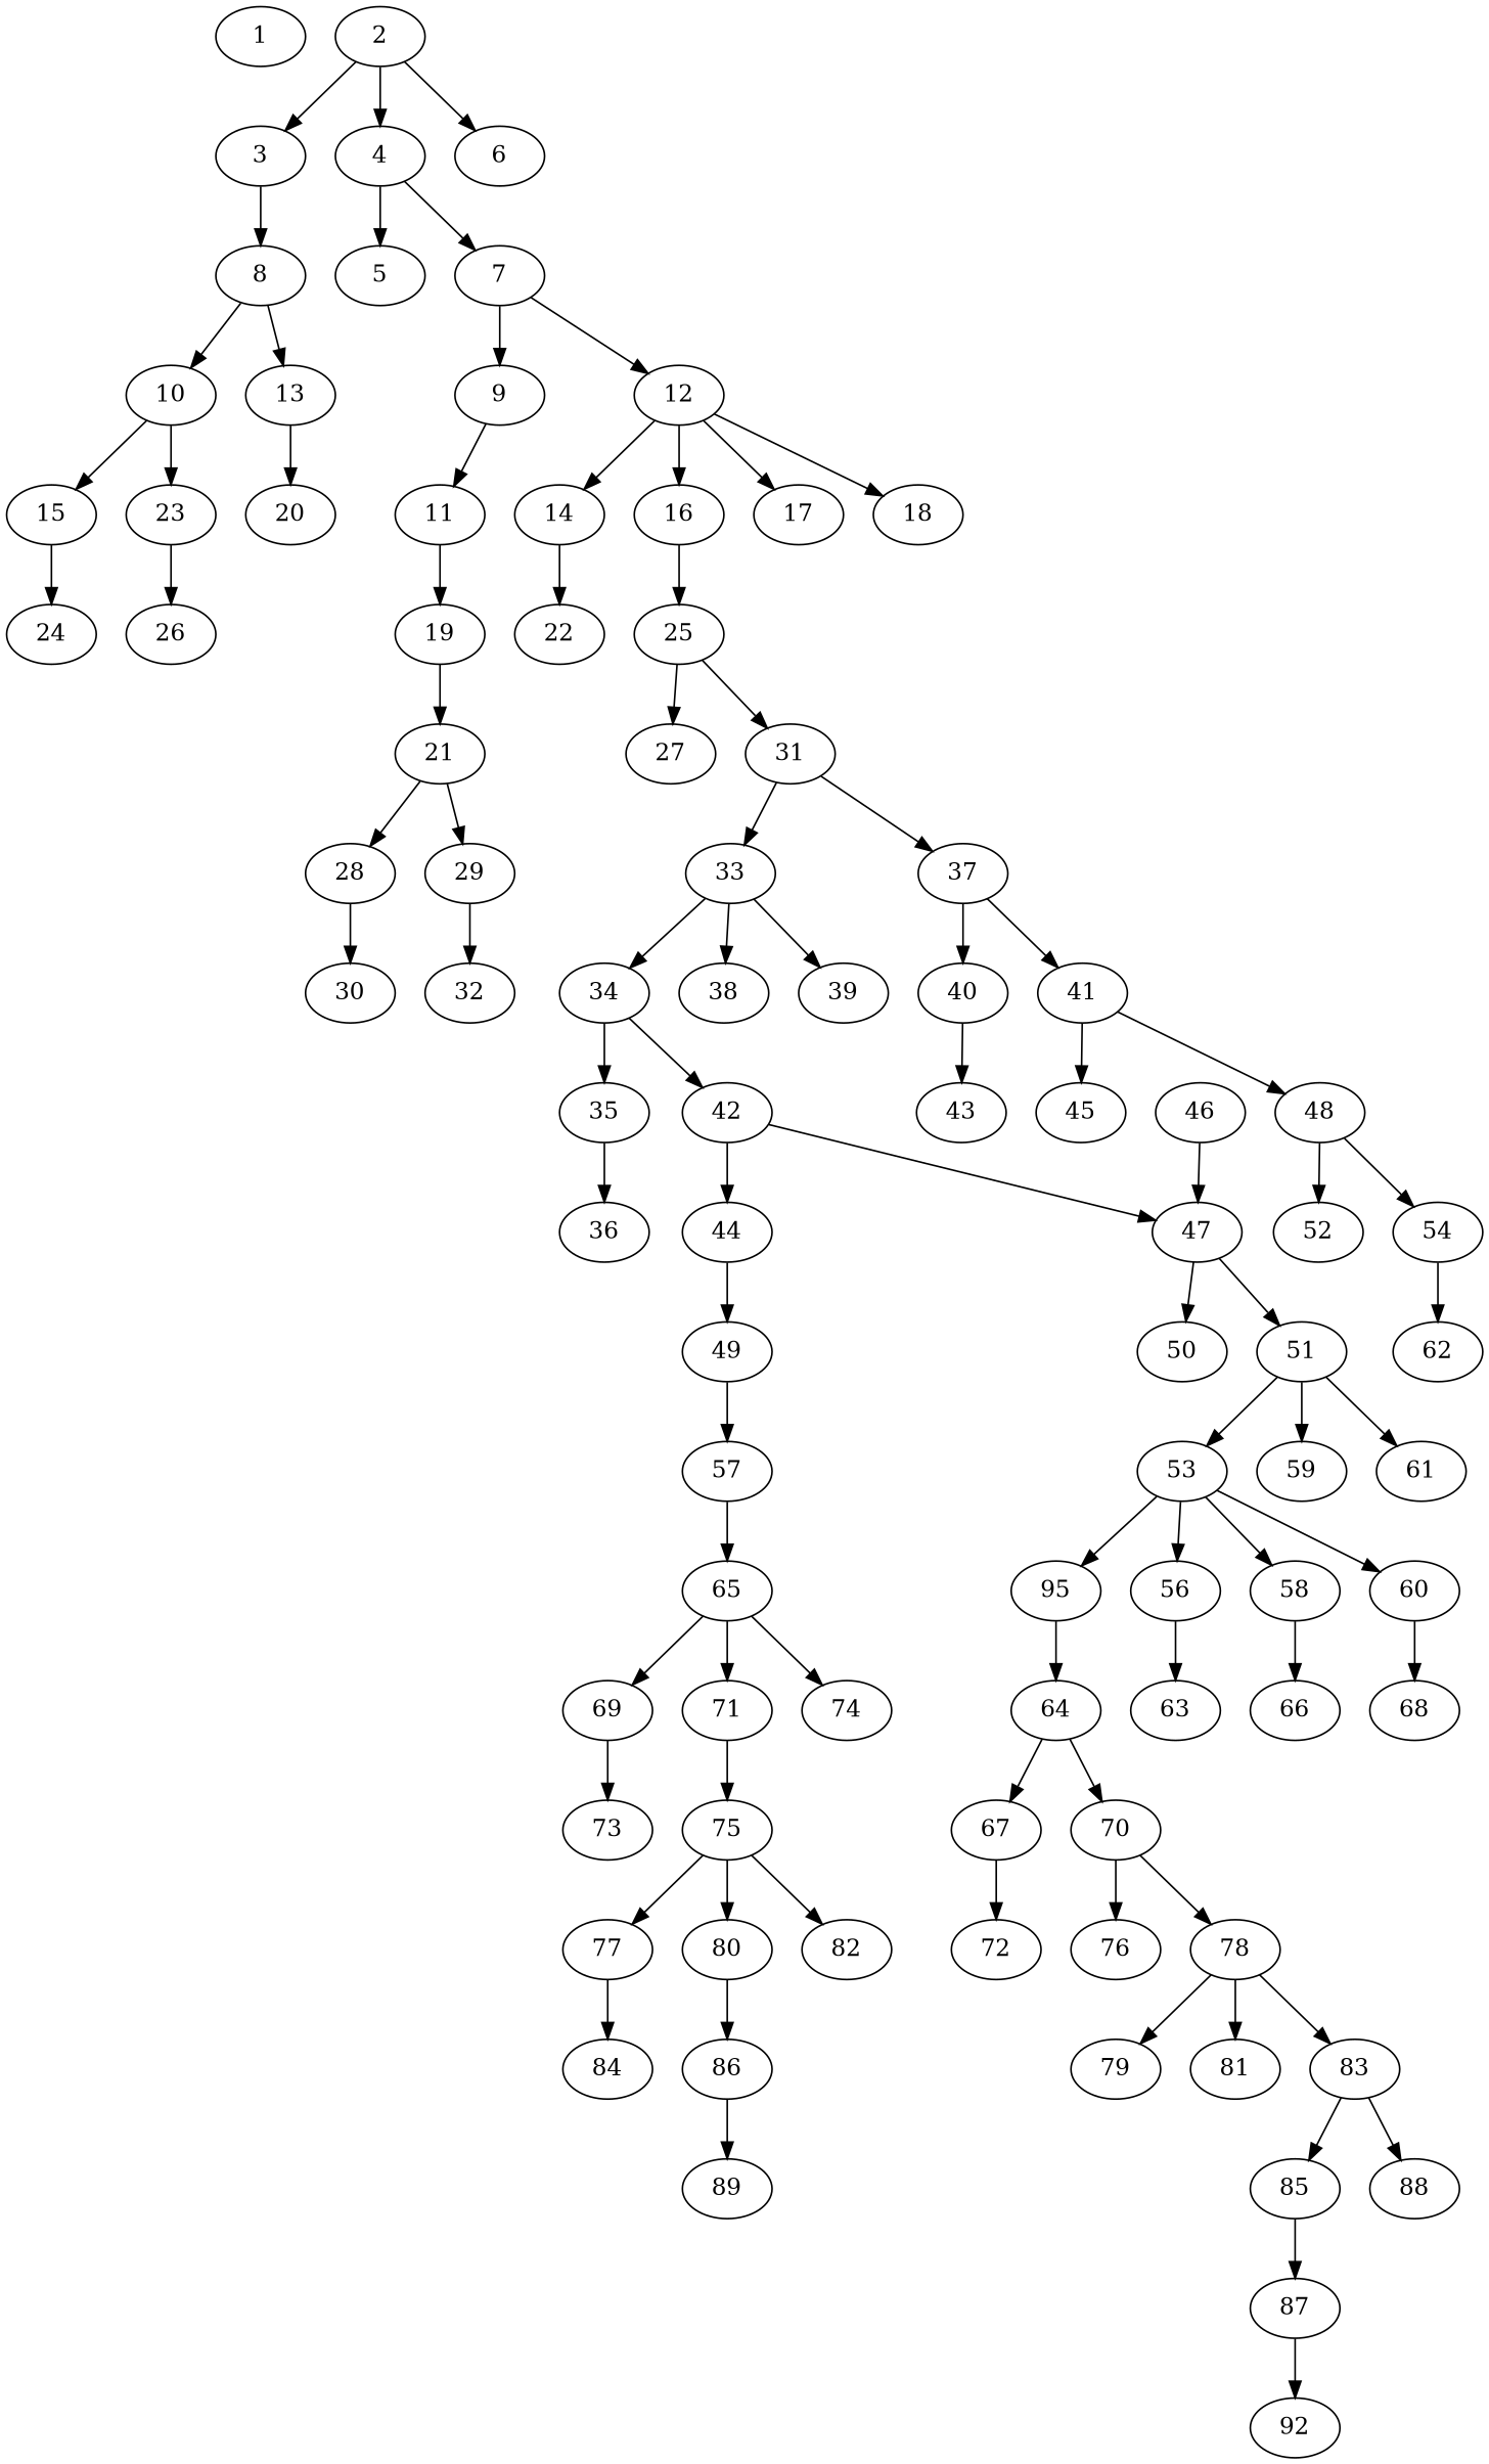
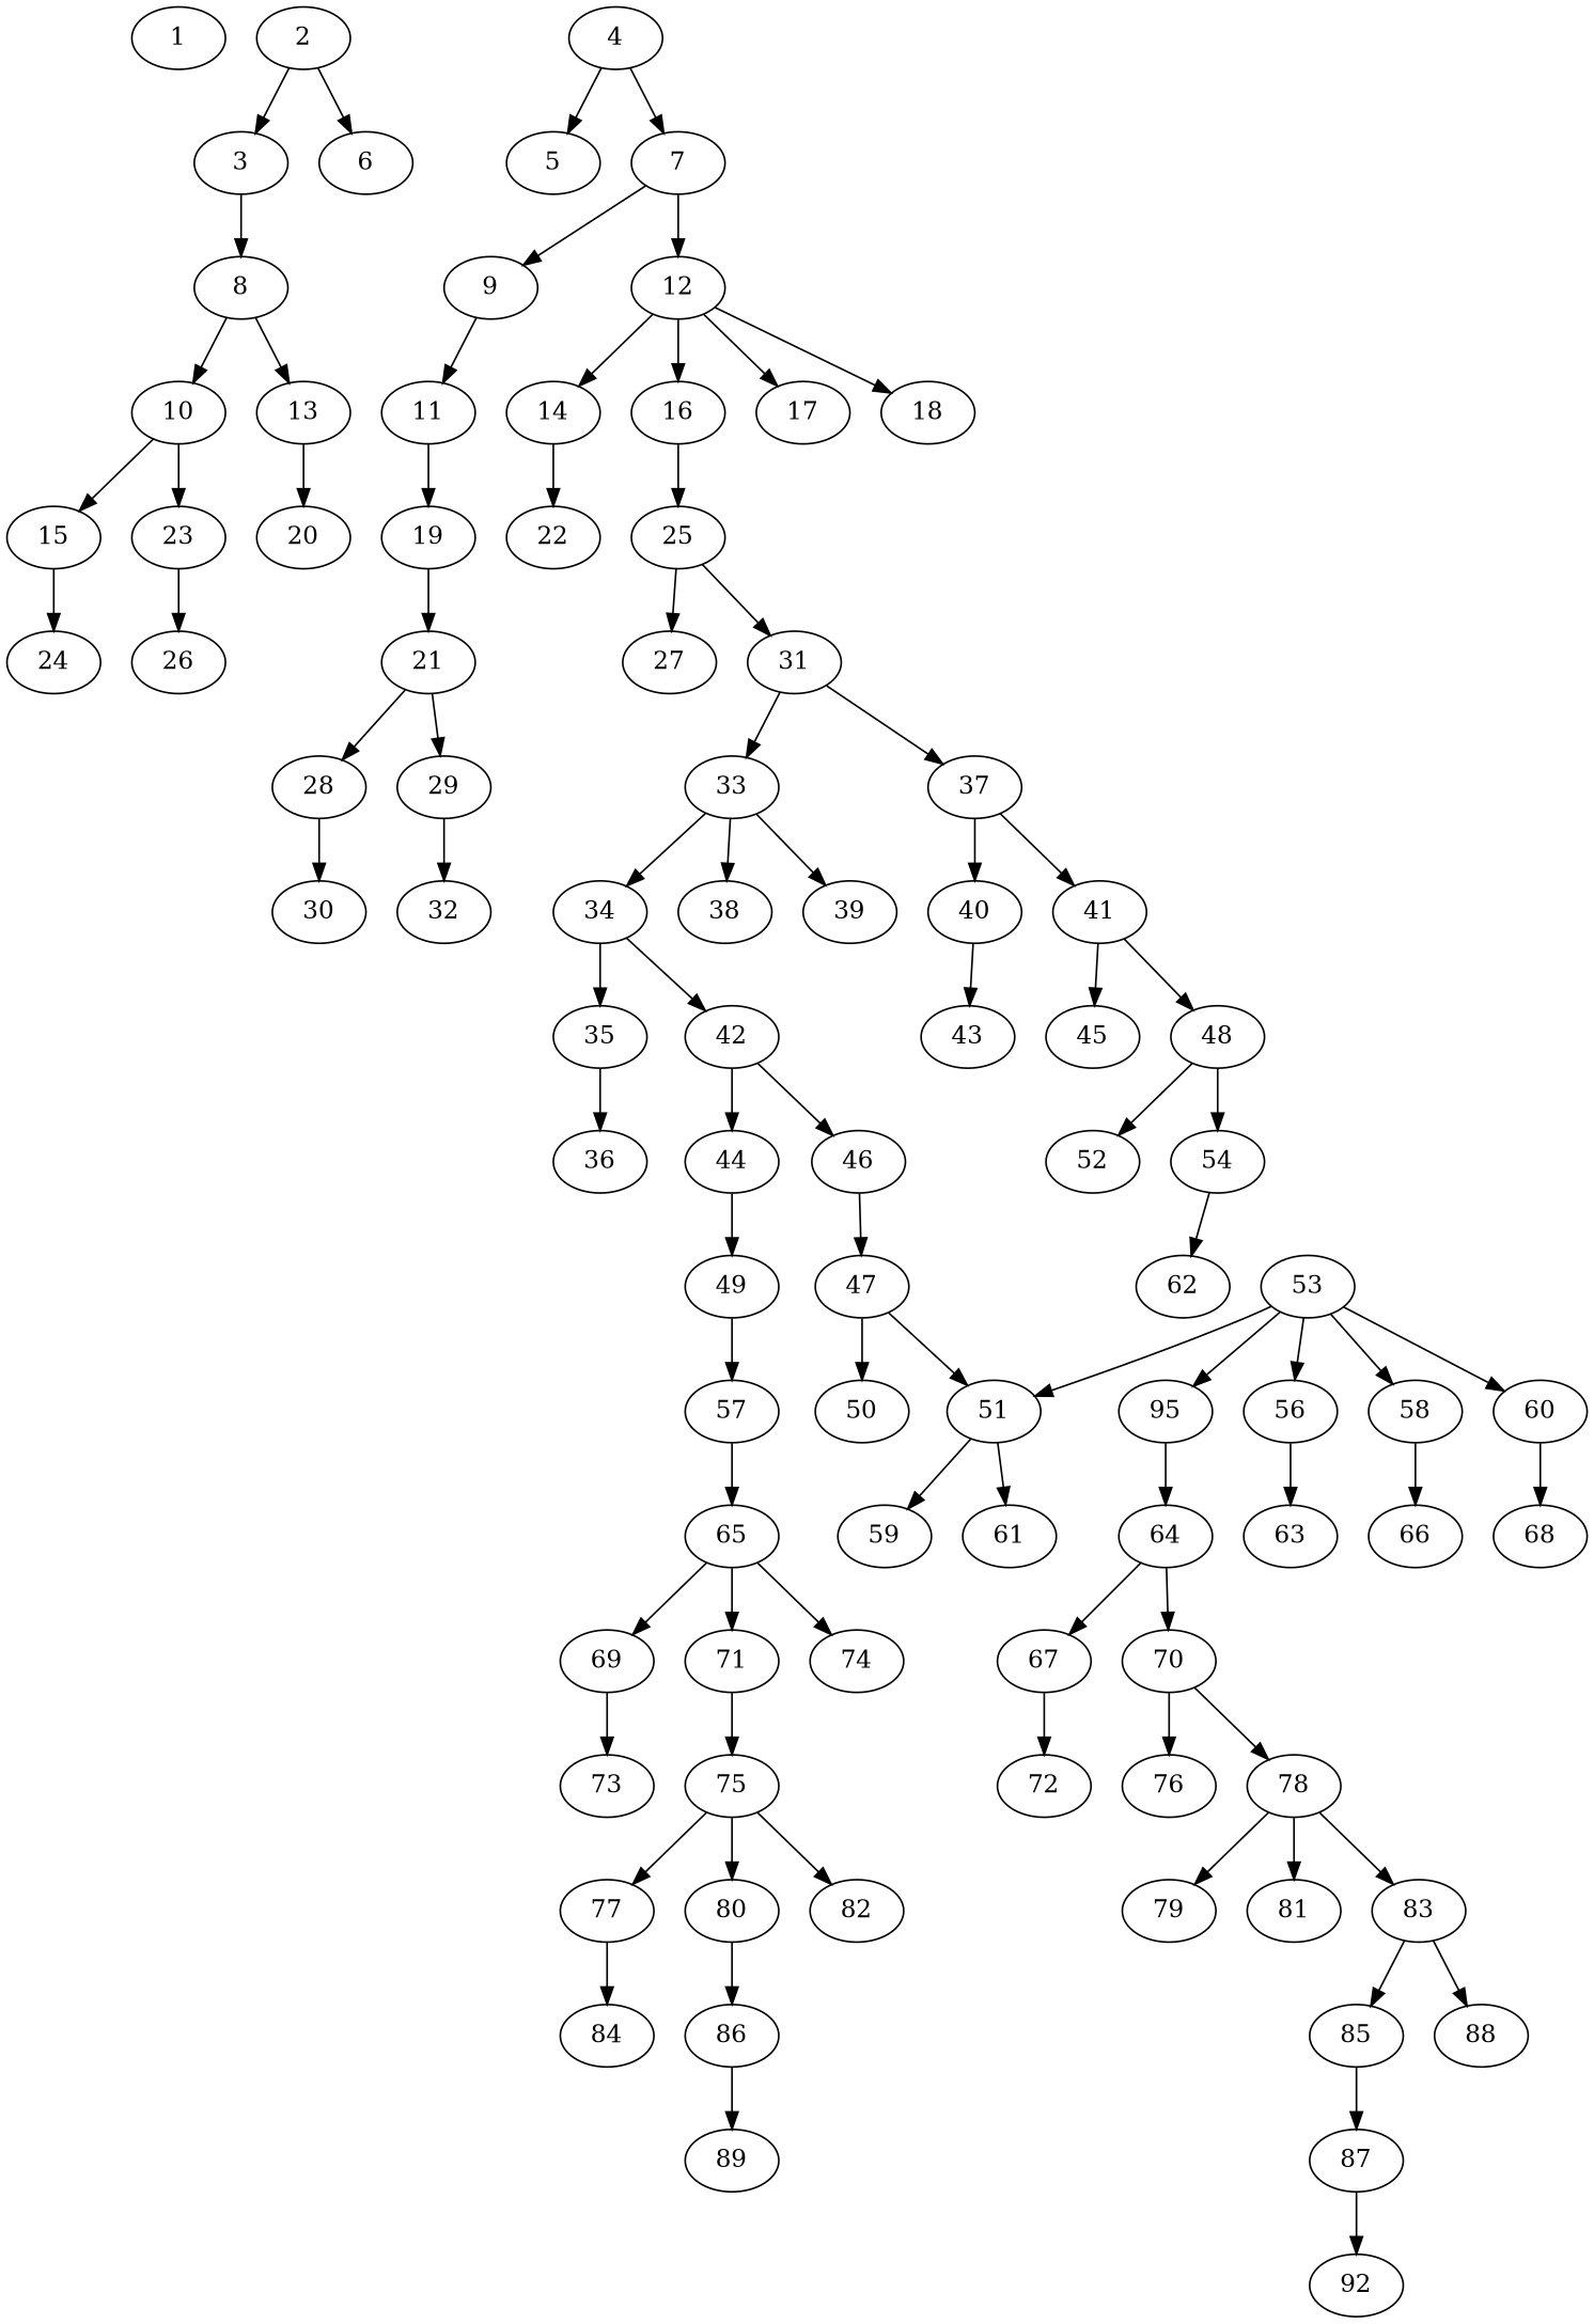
  digraph {
    node [alpha=0.06]
    1 [alpha=0.11]
    2 [alpha=0.07]
    3 [alpha=0.03]
    4 [alpha=0.03]
    6 [alpha=0.12]
    8 [alpha=0.09]
    5 [alpha=0.08]
    7 [alpha=0.16]
    10 [alpha=0.15]
    13 [alpha=0.02]
    9 [alpha=0.17]
    12 [alpha=0.02]
    15 [alpha=0.16]
    23 [alpha=0.16]
    20 [alpha=0.20]
    11
    14
    16 [alpha=0.12]
    17 [alpha=0.12]
    18 [alpha=0.14]
    19 [alpha=0.10]
    22 [alpha=0.20]
    25 [alpha=0.18]
    24 [alpha=0.12]
    21 [alpha=0.07]
    26 [alpha=0.15]
    28 [alpha=0.19]
    29 [alpha=0.05]
    27
    31 [alpha=0.04]
    33 [alpha=0.18]
    37 [alpha=0.08]
    30
    32 [alpha=0.08]
    34
    38 [alpha=0.15]
    39 [alpha=0.11]
    40 [alpha=0.13]
    41
    35 [alpha=0.15]
    42 [alpha=0.17]
    43 [alpha=0.02]
    45
    48 [alpha=0.08]
    36 [alpha=0.20]
    44
    46 [alpha=0.05]
    49
    47 [alpha=0.09]
    52 [alpha=0.08]
    54 [alpha=0.01]
    62 [alpha=0.20]
    57 [alpha=0.02]
    50 [alpha=0.01]
    51 [alpha=0.11]
    65 [alpha=0.08]
    53
    59 [alpha=0.10]
    61 [alpha=0.01]
    n60 [alpha=0.07 label=95]
    56 [alpha=0.03]
    58 [alpha=0.05]
    60 [alpha=0.03]
    69 [alpha=0.10]
    71
    74 [alpha=0.05]
    64 [alpha=0.10]
    63 [alpha=0.09]
    66 [alpha=0.03]
    68 [alpha=0.03]
    67 [alpha=0.14]
    70 [alpha=0.14]
    72 [alpha=0.11]
    76 [alpha=0.00]
    78 [alpha=0.16]
    73 [alpha=0.10]
    75 [alpha=0.19]
    79 [alpha=0.15]
    81 [alpha=0.07]
    83 [alpha=0.03]
    77 [alpha=0.10]
    80 [alpha=0.17]
    82 [alpha=0.15]
    85 [alpha=0.01]
    88 [alpha=0.20]
    84 [alpha=0.11]
    86 [alpha=0.10]
    89 [alpha=0.13]
    87 [alpha=0.11]
    n90 [alpha=0.03 label=92]
    2 -> 3
-   2 -> 4
    2 -> 6
    3 -> 8
    4 -> 5
    4 -> 7
    8 -> 10
    8 -> 13
    7 -> 9
    7 -> 12
    10 -> 15
    10 -> 23
    13 -> 20
    9 -> 11
    12 -> 14
    12 -> 16
    12 -> 17
    12 -> 18
    15 -> 24
    23 -> 26
    11 -> 19
    14 -> 22
    16 -> 25
    19 -> 21
    25 -> 27
    25 -> 31
    21 -> 28
    21 -> 29
    28 -> 30
    29 -> 32
    31 -> 33
    31 -> 37
    33 -> 34
    33 -> 38
    33 -> 39
    37 -> 40
    37 -> 41
    34 -> 35
    34 -> 42
    40 -> 43
    41 -> 45
    41 -> 48
    35 -> 36
    42 -> 44
-   42 -> 47
+   42 -> 46
    48 -> 52
    48 -> 54
    44 -> 49
    46 -> 47
    49 -> 57
    47 -> 50
    47 -> 51
    54 -> 62
    57 -> 65
-   51 -> 53
+   53 -> 51
    51 -> 59
    51 -> 61
    65 -> 69
    65 -> 71
    65 -> 74
    53 -> n60
    53 -> 56
    53 -> 58
    53 -> 60
    n60 -> 64
    56 -> 63
    58 -> 66
    60 -> 68
    69 -> 73
    71 -> 75
    64 -> 67
    64 -> 70
    67 -> 72
    70 -> 76
    70 -> 78
    78 -> 79
    78 -> 81
    78 -> 83
    75 -> 77
    75 -> 80
    75 -> 82
    83 -> 85
    83 -> 88
    77 -> 84
    80 -> 86
    85 -> 87
    86 -> 89
    87 -> n90
  }
